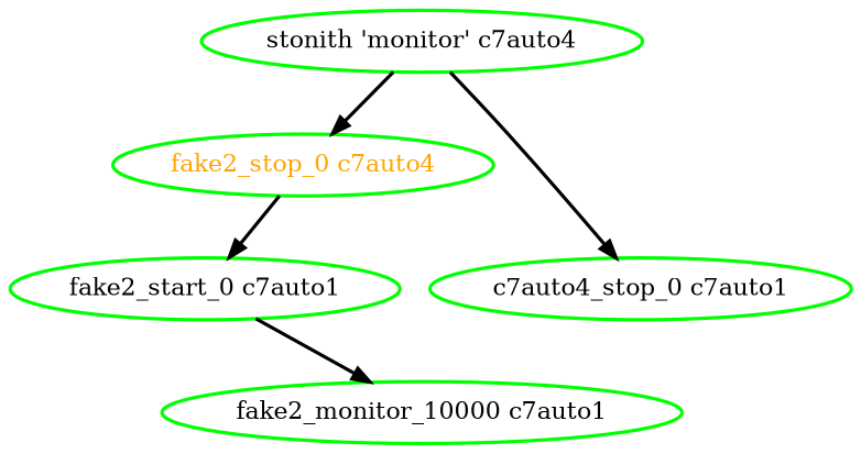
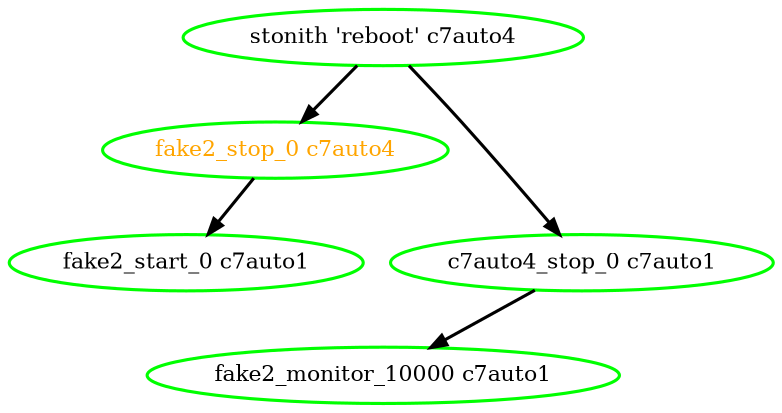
  digraph {
    node [color=green fontcolor=black style=bold]
    edge [style=bold]
    "fake2_start_0 c7auto1"
    "fake2_monitor_10000 c7auto1"
    "fake2_stop_0 c7auto4" [fontcolor=orange]
-   "stonith 'reboot' c7auto4" [label="stonith 'monitor' c7auto4"]
+   "stonith 'reboot' c7auto4"
    "c7auto4_stop_0 c7auto1"
-   "fake2_start_0 c7auto1" -> "fake2_monitor_10000 c7auto1"
+   "c7auto4_stop_0 c7auto1" -> "fake2_monitor_10000 c7auto1"
    "fake2_stop_0 c7auto4" -> "fake2_start_0 c7auto1"
    "stonith 'reboot' c7auto4" -> "fake2_stop_0 c7auto4"
    "stonith 'reboot' c7auto4" -> "c7auto4_stop_0 c7auto1"
  }
